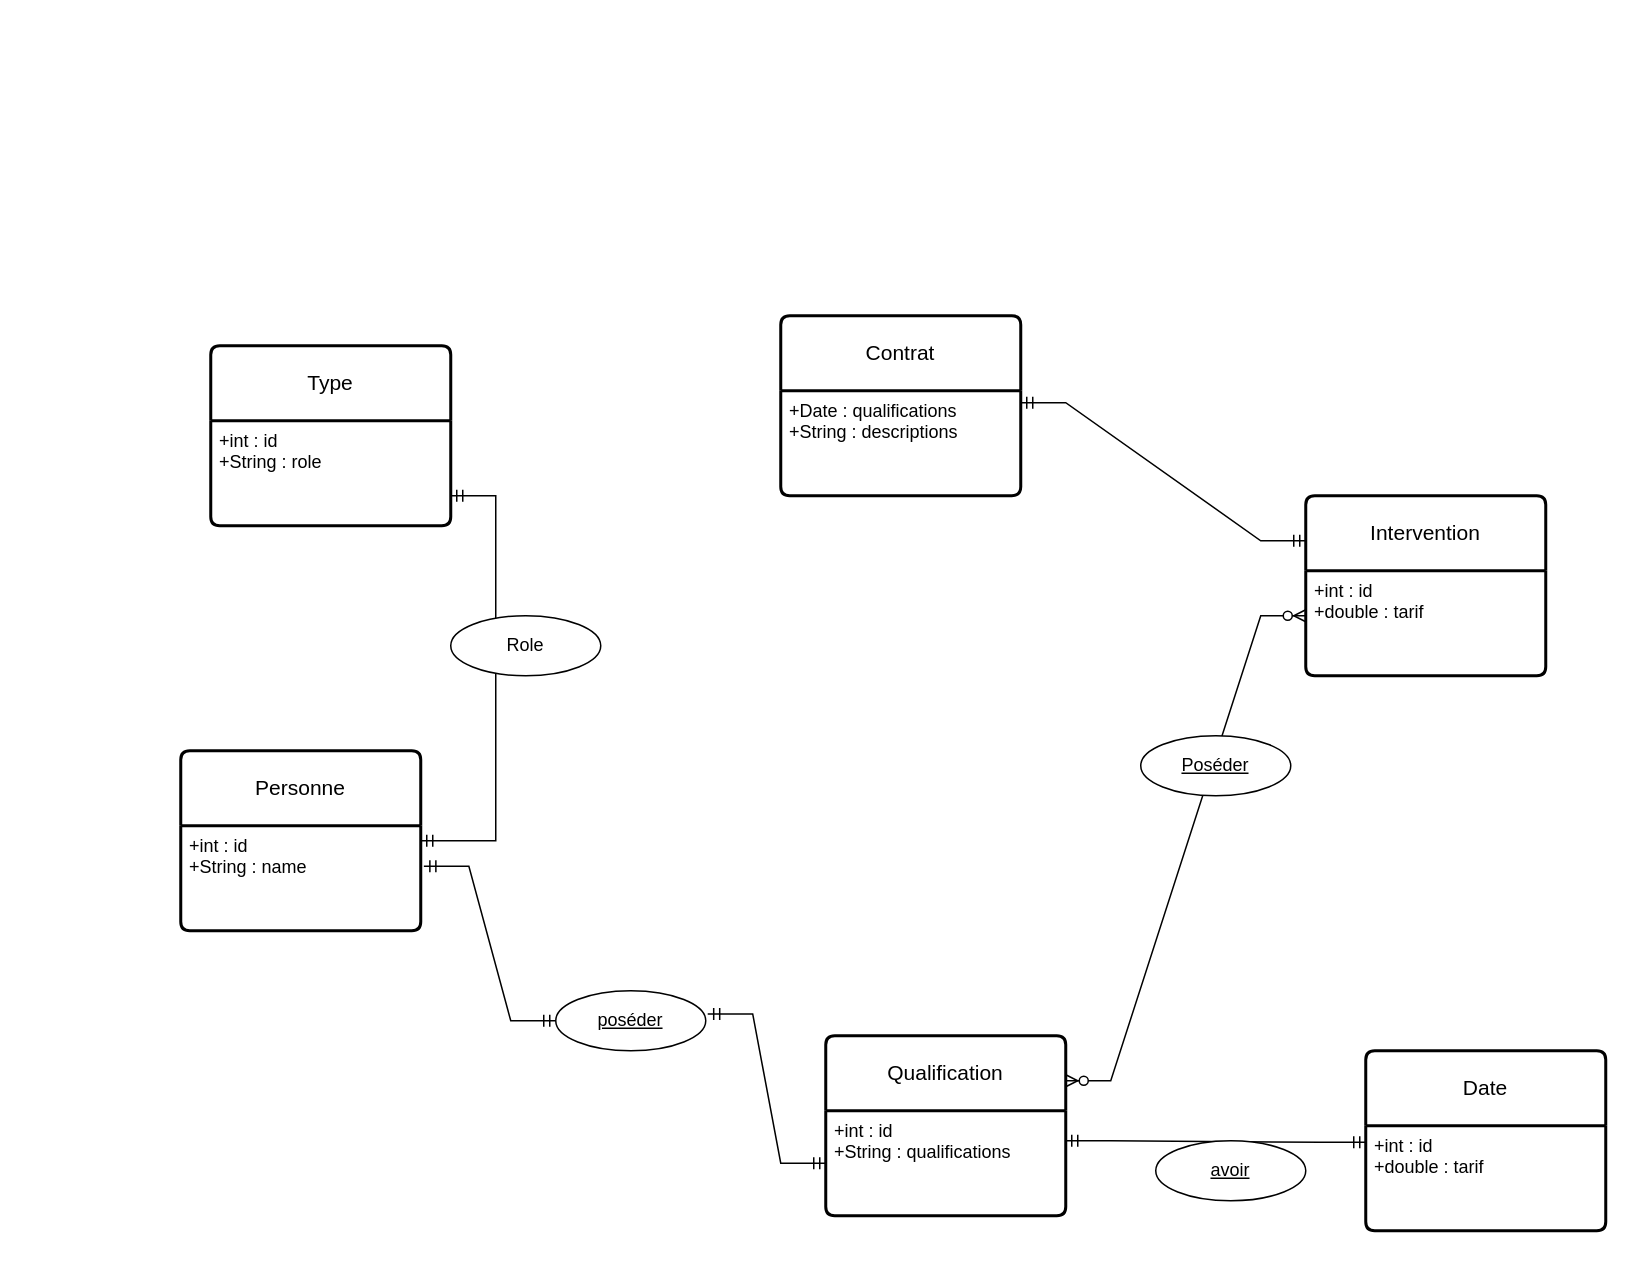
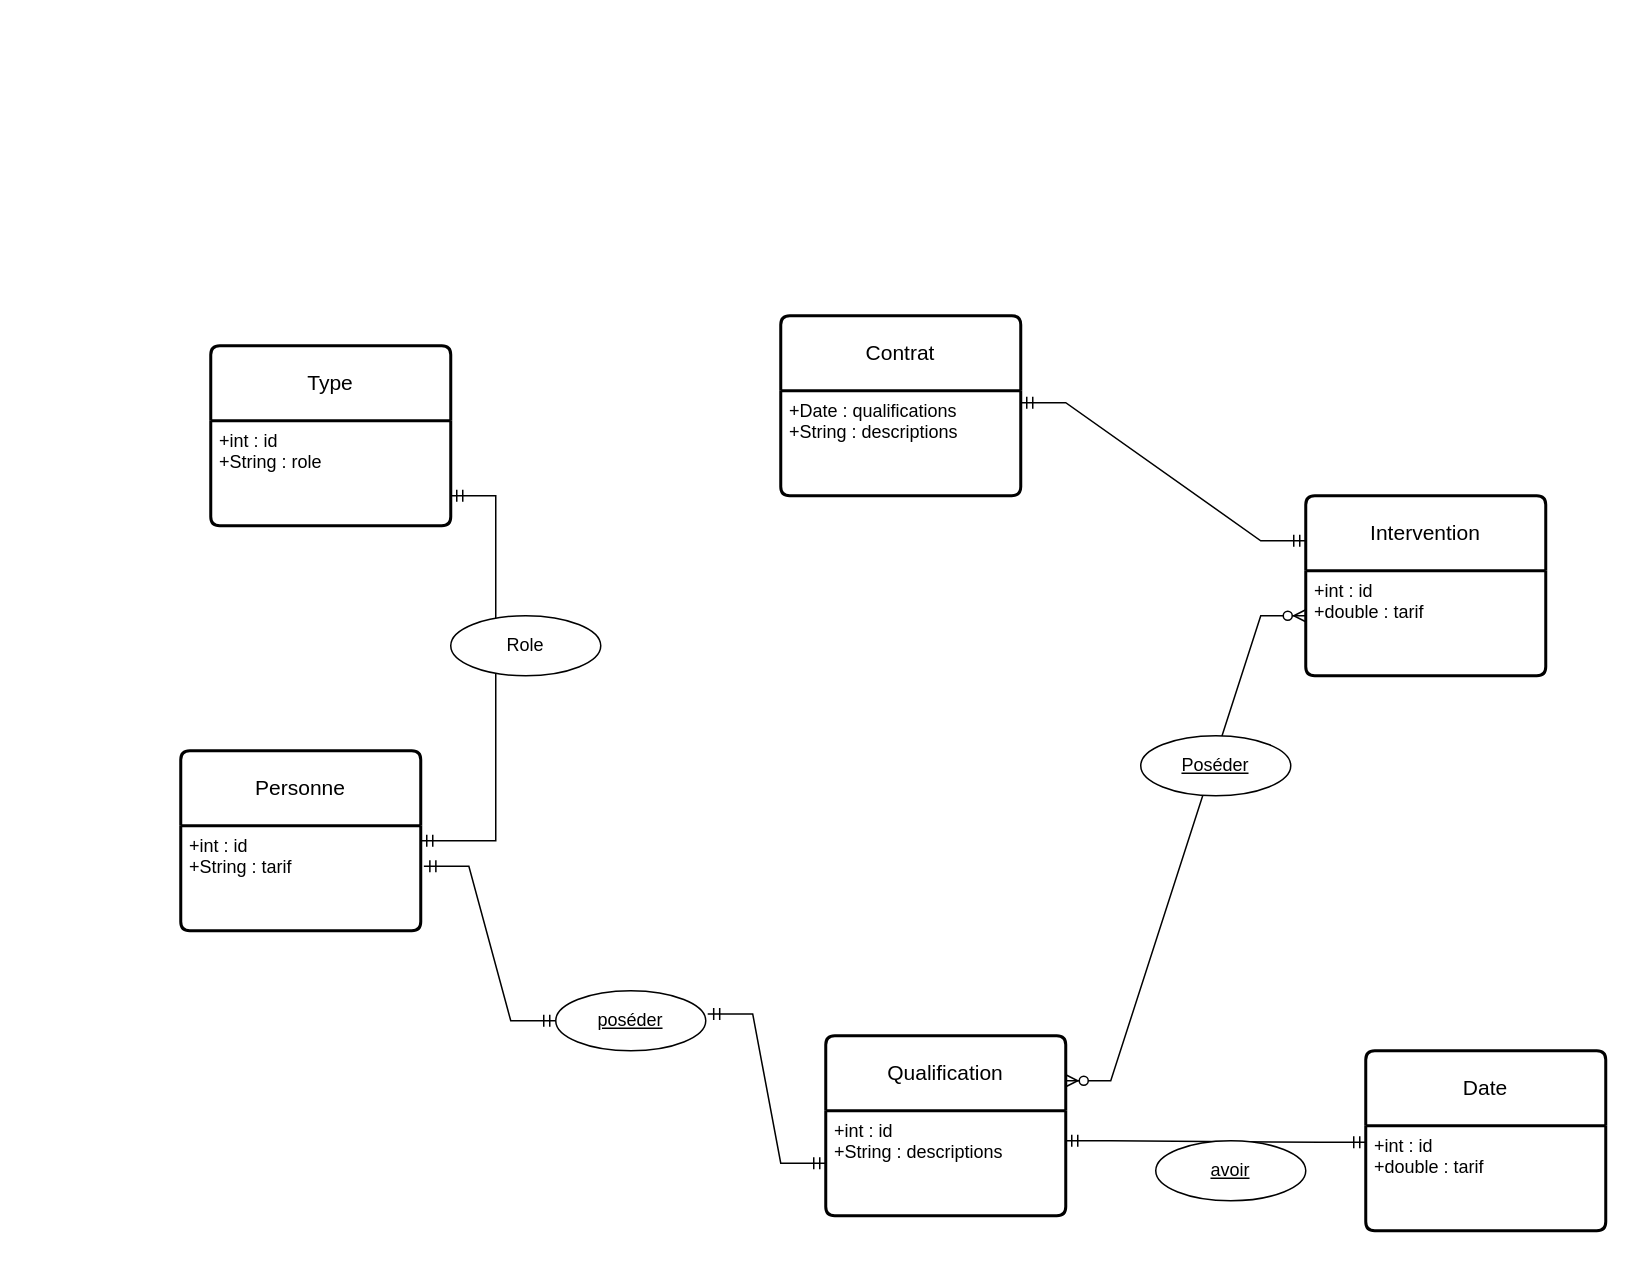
  <mxCell id="0" />
  <mxCell id="1" parent="0" />
  <mxCell id="2" value="Personne" style="swimlane;childLayout=stackLayout;horizontal=1;startSize=50;horizontalStack=0;rounded=1;fontSize=14;fontStyle=0;strokeWidth=2;resizeParent=0;resizeLast=1;shadow=0;dashed=0;align=center;arcSize=4;whiteSpace=wrap;html=1;" vertex="1" parent="1"><mxGeometry x="120" y="500" width="160" height="120" as="geometry" /></mxCell>
- <mxCell id="3" value="+int : id&lt;br&gt;+String : name" style="align=left;strokeColor=none;fillColor=none;spacingLeft=4;fontSize=12;verticalAlign=top;resizable=0;rotatable=0;part=1;html=1;" vertex="1" parent="2"><mxGeometry y="50" width="160" height="70" as="geometry" /></mxCell>
+ <mxCell id="3" value="+int : id&lt;br&gt;+String : tarif" style="align=left;strokeColor=none;fillColor=none;spacingLeft=4;fontSize=12;verticalAlign=top;resizable=0;rotatable=0;part=1;html=1;" vertex="1" parent="2"><mxGeometry y="50" width="160" height="70" as="geometry" /></mxCell>
  <mxCell id="4" value="Contrat" style="swimlane;childLayout=stackLayout;horizontal=1;startSize=50;horizontalStack=0;rounded=1;fontSize=14;fontStyle=0;strokeWidth=2;resizeParent=0;resizeLast=1;shadow=0;dashed=0;align=center;arcSize=4;whiteSpace=wrap;html=1;" vertex="1" parent="1"><mxGeometry x="520" y="210" width="160" height="120" as="geometry" /></mxCell>
  <mxCell id="5" value="+Date : qualifications&lt;br&gt;+String : descriptions" style="align=left;strokeColor=none;fillColor=none;spacingLeft=4;fontSize=12;verticalAlign=top;resizable=0;rotatable=0;part=1;html=1;" vertex="1" parent="4"><mxGeometry y="50" width="160" height="70" as="geometry" /></mxCell>
  <mxCell id="6" value="" style="edgeStyle=entityRelationEdgeStyle;fontSize=12;html=1;endArrow=ERmandOne;startArrow=ERmandOne;rounded=0;entryX=0;entryY=0.5;entryDx=0;entryDy=0;" edge="1" parent="1"><mxGeometry width="100" height="100" relative="1" as="geometry"><mxPoint x="710" y="760" as="sourcePoint" /><mxPoint x="910" y="761" as="targetPoint" /></mxGeometry></mxCell>
  <mxCell id="7" value="" style="edgeStyle=entityRelationEdgeStyle;fontSize=12;html=1;endArrow=ERmandOne;startArrow=ERmandOne;rounded=0;entryX=1.013;entryY=0.386;entryDx=0;entryDy=0;entryPerimeter=0;" edge="1" parent="1" source="23" target="3"><mxGeometry width="100" height="100" relative="1" as="geometry"><mxPoint x="410" y="750" as="sourcePoint" /><mxPoint x="438.96" y="620" as="targetPoint" /><Array as="points"><mxPoint x="290" y="620" /><mxPoint x="360" y="440" /><mxPoint x="350" y="610" /><mxPoint x="332.96" y="634.05" /><mxPoint x="370" y="665.03" /><mxPoint x="370" y="675.03" /><mxPoint x="330" y="635.03" /></Array></mxGeometry></mxCell>
  <mxCell id="8" value="" style="edgeStyle=entityRelationEdgeStyle;fontSize=12;html=1;endArrow=ERmandOne;startArrow=ERmandOne;rounded=0;entryX=0;entryY=0.5;entryDx=0;entryDy=0;exitX=1;exitY=0.114;exitDx=0;exitDy=0;exitPerimeter=0;" edge="1" parent="1" source="5"><mxGeometry width="100" height="100" relative="1" as="geometry"><mxPoint x="570" y="490" as="sourcePoint" /><mxPoint x="870" y="360" as="targetPoint" /></mxGeometry></mxCell>
  <mxCell id="9" value="" style="edgeStyle=entityRelationEdgeStyle;fontSize=12;html=1;endArrow=ERzeroToMany;endFill=1;startArrow=ERzeroToMany;rounded=0;exitX=1;exitY=0.25;exitDx=0;exitDy=0;" edge="1" parent="1"><mxGeometry width="100" height="100" relative="1" as="geometry"><mxPoint x="710" y="720" as="sourcePoint" /><mxPoint x="870" y="410" as="targetPoint" /></mxGeometry></mxCell>
  <mxCell id="10" value="Type" style="swimlane;childLayout=stackLayout;horizontal=1;startSize=50;horizontalStack=0;rounded=1;fontSize=14;fontStyle=0;strokeWidth=2;resizeParent=0;resizeLast=1;shadow=0;dashed=0;align=center;arcSize=4;whiteSpace=wrap;html=1;" vertex="1" parent="1"><mxGeometry x="140" y="230" width="160" height="120" as="geometry" /></mxCell>
  <mxCell id="11" value="+int : id&lt;br&gt;+String : role" style="align=left;strokeColor=none;fillColor=none;spacingLeft=4;fontSize=12;verticalAlign=top;resizable=0;rotatable=0;part=1;html=1;" vertex="1" parent="10"><mxGeometry y="50" width="160" height="70" as="geometry" /></mxCell>
  <mxCell id="12" value="" style="edgeStyle=entityRelationEdgeStyle;fontSize=12;html=1;endArrow=ERmandOne;startArrow=ERmandOne;rounded=0;" edge="1" parent="1" target="2"><mxGeometry width="100" height="100" relative="1" as="geometry"><mxPoint x="300" y="330" as="sourcePoint" /><mxPoint x="540" y="410" as="targetPoint" /><Array as="points"><mxPoint x="20" y="20" /><mxPoint x="430" y="380" /></Array></mxGeometry></mxCell>
  <mxCell id="13" value="Role" style="ellipse;whiteSpace=wrap;html=1;align=center;" vertex="1" parent="1"><mxGeometry x="300" y="410" width="100" height="40" as="geometry" /></mxCell>
  <mxCell id="14" value="Qualification" style="swimlane;childLayout=stackLayout;horizontal=1;startSize=50;horizontalStack=0;rounded=1;fontSize=14;fontStyle=0;strokeWidth=2;resizeParent=0;resizeLast=1;shadow=0;dashed=0;align=center;arcSize=4;whiteSpace=wrap;html=1;" vertex="1" parent="1"><mxGeometry x="550" y="690" width="160" height="120" as="geometry" /></mxCell>
- <mxCell id="15" value="+int : id&lt;br&gt;+String : qualifications" style="align=left;strokeColor=none;fillColor=none;spacingLeft=4;fontSize=12;verticalAlign=top;resizable=0;rotatable=0;part=1;html=1;" vertex="1" parent="14"><mxGeometry y="50" width="160" height="70" as="geometry" /></mxCell>
+ <mxCell id="15" value="+int : id&lt;br&gt;+String : descriptions" style="align=left;strokeColor=none;fillColor=none;spacingLeft=4;fontSize=12;verticalAlign=top;resizable=0;rotatable=0;part=1;html=1;" vertex="1" parent="14"><mxGeometry y="50" width="160" height="70" as="geometry" /></mxCell>
  <mxCell id="16" value="avoir" style="ellipse;whiteSpace=wrap;html=1;align=center;fontStyle=4;" vertex="1" parent="1"><mxGeometry x="770" y="760" width="100" height="40" as="geometry" /></mxCell>
  <mxCell id="17" value="Date" style="swimlane;childLayout=stackLayout;horizontal=1;startSize=50;horizontalStack=0;rounded=1;fontSize=14;fontStyle=0;strokeWidth=2;resizeParent=0;resizeLast=1;shadow=0;dashed=0;align=center;arcSize=4;whiteSpace=wrap;html=1;" vertex="1" parent="1"><mxGeometry x="910" y="700" width="160" height="120" as="geometry" /></mxCell>
  <mxCell id="18" value="+int : id&lt;br&gt;+double : tarif" style="align=left;strokeColor=none;fillColor=none;spacingLeft=4;fontSize=12;verticalAlign=top;resizable=0;rotatable=0;part=1;html=1;" vertex="1" parent="17"><mxGeometry y="50" width="160" height="70" as="geometry" /></mxCell>
  <mxCell id="19" value="Intervention" style="swimlane;childLayout=stackLayout;horizontal=1;startSize=50;horizontalStack=0;rounded=1;fontSize=14;fontStyle=0;strokeWidth=2;resizeParent=0;resizeLast=1;shadow=0;dashed=0;align=center;arcSize=4;whiteSpace=wrap;html=1;" vertex="1" parent="1"><mxGeometry x="870" y="330" width="160" height="120" as="geometry" /></mxCell>
  <mxCell id="20" value="+int : id&lt;br&gt;+double : tarif" style="align=left;strokeColor=none;fillColor=none;spacingLeft=4;fontSize=12;verticalAlign=top;resizable=0;rotatable=0;part=1;html=1;" vertex="1" parent="19"><mxGeometry y="50" width="160" height="70" as="geometry" /></mxCell>
  <mxCell id="21" value="Poséder" style="ellipse;whiteSpace=wrap;html=1;align=center;fontStyle=4;" vertex="1" parent="1"><mxGeometry x="760" y="490" width="100" height="40" as="geometry" /></mxCell>
  <mxCell id="22" value="" style="edgeStyle=entityRelationEdgeStyle;fontSize=12;html=1;endArrow=ERmandOne;startArrow=ERmandOne;rounded=0;entryX=1.013;entryY=0.386;entryDx=0;entryDy=0;entryPerimeter=0;" edge="1" parent="1" source="15" target="23"><mxGeometry width="100" height="100" relative="1" as="geometry"><mxPoint x="550" y="775" as="sourcePoint" /><mxPoint x="282" y="577" as="targetPoint" /><Array as="points"><mxPoint x="460" y="750" /><mxPoint x="390" y="760" /></Array></mxGeometry></mxCell>
  <mxCell id="23" value="poséder" style="ellipse;whiteSpace=wrap;html=1;align=center;fontStyle=4;" vertex="1" parent="1"><mxGeometry x="370" y="660" width="100" height="40" as="geometry" /></mxCell>
